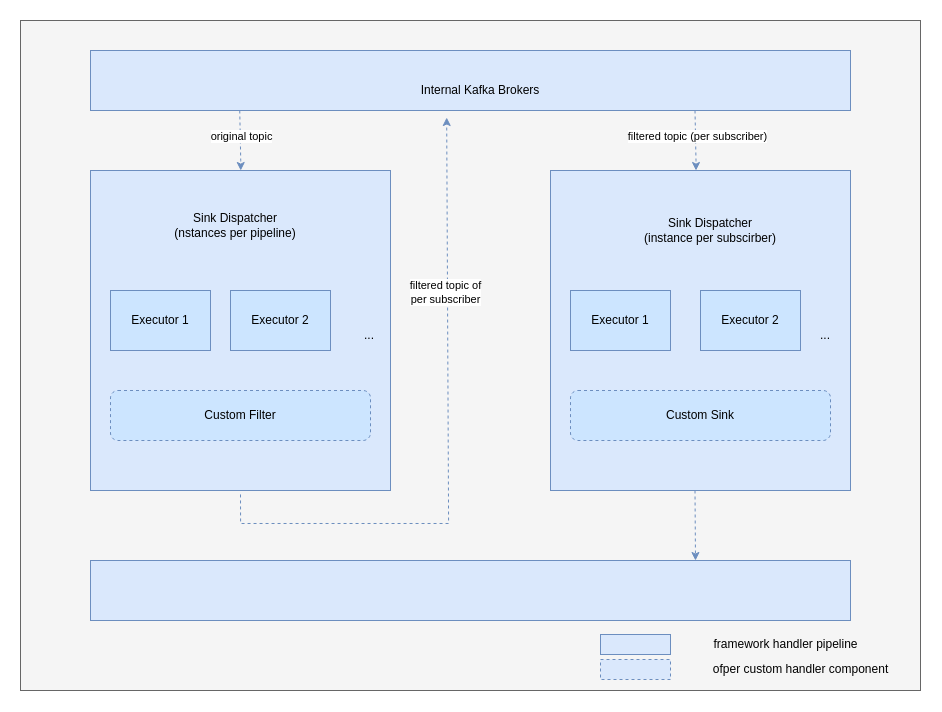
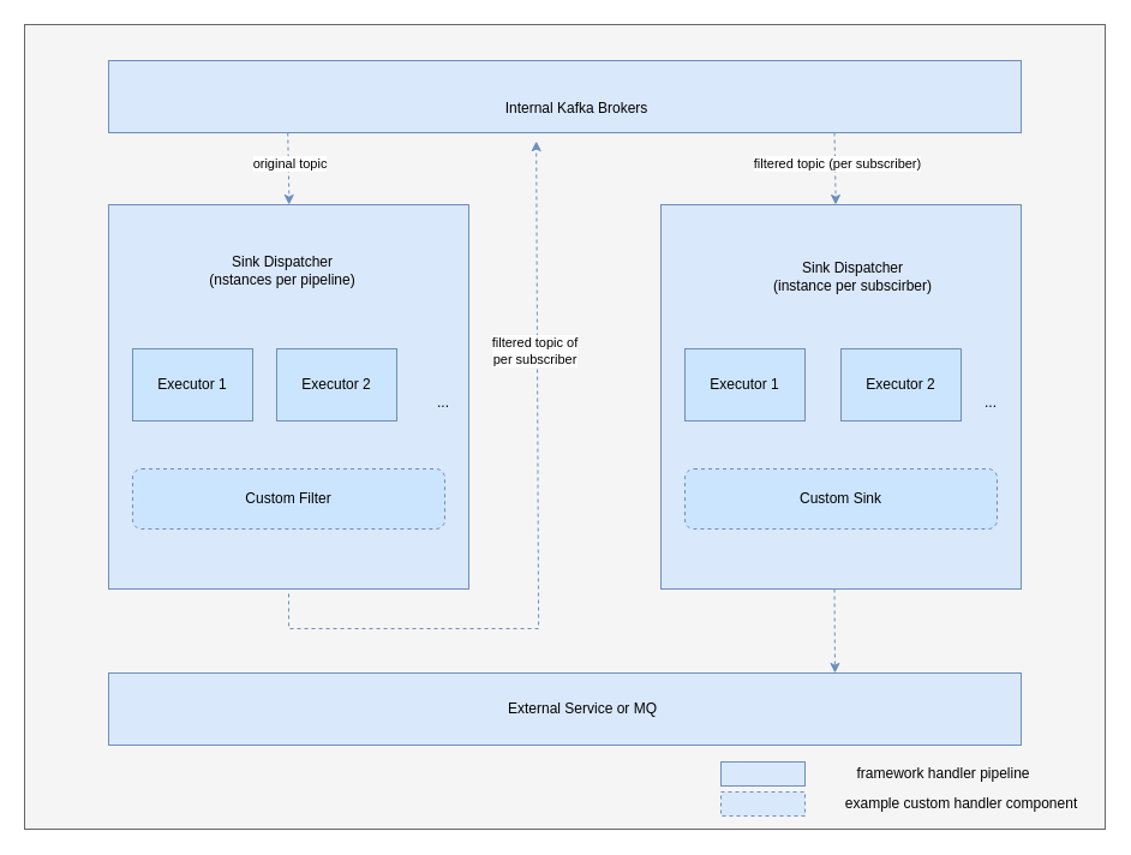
  <mxCell id="0" />
  <mxCell id="1" parent="0" />
  <mxCell id="2" value="" style="rounded=0;whiteSpace=wrap;html=1;fillColor=#f5f5f5;strokeColor=#666666;fontColor=#333333;" parent="1" vertex="1"><mxGeometry x="20" y="20" width="900" height="670" as="geometry" /></mxCell>
  <mxCell id="3" value="" style="rounded=0;whiteSpace=wrap;html=1;fillColor=#dae8fc;strokeColor=#6c8ebf;" parent="1" vertex="1"><mxGeometry x="90" y="50" width="760" height="60" as="geometry" /></mxCell>
  <mxCell id="4" value="" style="rounded=0;whiteSpace=wrap;html=1;fillColor=#dae8fc;strokeColor=#6c8ebf;" parent="1" vertex="1"><mxGeometry x="90" y="560" width="760" height="60" as="geometry" /></mxCell>
  <mxCell id="5" value="Internal Kafka Brokers" style="text;html=1;strokeColor=none;fillColor=none;align=center;verticalAlign=middle;whiteSpace=wrap;rounded=0;" parent="1" vertex="1"><mxGeometry x="415" y="75" width="130" height="30" as="geometry" /></mxCell>
+ <mxCell id="6" value="External Service or MQ" style="text;html=1;strokeColor=none;fillColor=none;align=center;verticalAlign=middle;whiteSpace=wrap;rounded=0;" parent="1" vertex="1"><mxGeometry x="420" y="575" width="130" height="30" as="geometry" /></mxCell>
  <mxCell id="7" value="" style="rounded=0;whiteSpace=wrap;html=1;fillColor=#dae8fc;strokeColor=#6c8ebf;" parent="1" vertex="1"><mxGeometry x="90" y="170" width="300" height="320" as="geometry" /></mxCell>
  <mxCell id="8" value="" style="rounded=0;whiteSpace=wrap;html=1;fillColor=#dae8fc;strokeColor=#6c8ebf;" parent="1" vertex="1"><mxGeometry x="550" y="170" width="300" height="320" as="geometry" /></mxCell>
  <mxCell id="9" value="Sink Dispatcher&lt;br&gt;(nstances per pipeline)" style="text;html=1;strokeColor=none;fillColor=none;align=center;verticalAlign=middle;whiteSpace=wrap;rounded=0;" parent="1" vertex="1"><mxGeometry x="140" y="210" width="190" height="30" as="geometry" /></mxCell>
  <mxCell id="10" value="Sink Dispatcher&lt;br&gt;(instance per subscirber)" style="text;html=1;strokeColor=none;fillColor=none;align=center;verticalAlign=middle;whiteSpace=wrap;rounded=0;" parent="1" vertex="1"><mxGeometry x="615" y="215" width="190" height="30" as="geometry" /></mxCell>
  <mxCell id="11" value="Executor 1" style="rounded=0;whiteSpace=wrap;html=1;fillColor=#CCE5FF;strokeColor=#6c8ebf;" parent="1" vertex="1"><mxGeometry x="110" y="290" width="100" height="60" as="geometry" /></mxCell>
  <mxCell id="12" value="Executor&amp;nbsp;1" style="rounded=0;whiteSpace=wrap;html=1;fillColor=#CCE5FF;strokeColor=#6c8ebf;" parent="1" vertex="1"><mxGeometry x="570" y="290" width="100" height="60" as="geometry" /></mxCell>
  <mxCell id="13" value="Executor&amp;nbsp;2" style="rounded=0;whiteSpace=wrap;html=1;fillColor=#CCE5FF;strokeColor=#6c8ebf;" parent="1" vertex="1"><mxGeometry x="230" y="290" width="100" height="60" as="geometry" /></mxCell>
  <mxCell id="14" value="Executor&amp;nbsp;2" style="rounded=0;whiteSpace=wrap;html=1;fillColor=#CCE5FF;strokeColor=#6c8ebf;" parent="1" vertex="1"><mxGeometry x="700" y="290" width="100" height="60" as="geometry" /></mxCell>
  <mxCell id="15" value="..." style="text;html=1;strokeColor=none;fillColor=none;align=center;verticalAlign=middle;whiteSpace=wrap;rounded=0;" parent="1" vertex="1"><mxGeometry x="810" y="320" width="30" height="30" as="geometry" /></mxCell>
  <mxCell id="16" value="..." style="text;html=1;strokeColor=none;fillColor=none;align=center;verticalAlign=middle;whiteSpace=wrap;rounded=0;" parent="1" vertex="1"><mxGeometry x="354" y="320" width="30" height="30" as="geometry" /></mxCell>
  <mxCell id="17" value="" style="endArrow=classic;html=1;rounded=0;entryX=0.458;entryY=1.067;entryDx=0;entryDy=0;entryPerimeter=0;exitX=0.473;exitY=1.003;exitDx=0;exitDy=0;exitPerimeter=0;dashed=1;fillColor=#dae8fc;strokeColor=#6c8ebf;" parent="1" edge="1"><mxGeometry width="50" height="50" relative="1" as="geometry"><mxPoint x="240" y="493.95" as="sourcePoint" /><mxPoint x="446.18" y="117.01" as="targetPoint" /><Array as="points"><mxPoint x="240.1" y="522.99" /><mxPoint x="448.1" y="522.99" /></Array></mxGeometry></mxCell>
  <mxCell id="18" value="filtered topic of&lt;br style=&quot;border-color: var(--border-color);&quot;&gt;per subscriber" style="edgeLabel;html=1;align=center;verticalAlign=middle;resizable=0;points=[];" parent="17" vertex="1" connectable="0"><mxGeometry x="0.459" y="3" relative="1" as="geometry"><mxPoint as="offset" /></mxGeometry></mxCell>
  <mxCell id="19" value="" style="endArrow=classic;html=1;rounded=0;dashed=1;fillColor=#dae8fc;strokeColor=#6c8ebf;" parent="1" edge="1"><mxGeometry width="50" height="50" relative="1" as="geometry"><mxPoint x="694.5" y="110" as="sourcePoint" /><mxPoint x="695.5" y="170" as="targetPoint" /><Array as="points"><mxPoint x="695.5" y="160" /></Array></mxGeometry></mxCell>
  <mxCell id="20" value="filtered topic (per subscriber)" style="edgeLabel;html=1;align=center;verticalAlign=middle;resizable=0;points=[];" parent="19" vertex="1" connectable="0"><mxGeometry x="-0.144" y="1" relative="1" as="geometry"><mxPoint as="offset" /></mxGeometry></mxCell>
  <mxCell id="21" value="" style="endArrow=classic;html=1;rounded=0;dashed=1;fillColor=#dae8fc;strokeColor=#6c8ebf;" parent="1" edge="1"><mxGeometry width="50" height="50" relative="1" as="geometry"><mxPoint x="694.5" y="490" as="sourcePoint" /><mxPoint x="695" y="560" as="targetPoint" /><Array as="points" /></mxGeometry></mxCell>
  <mxCell id="22" value="Custom Filter" style="whiteSpace=wrap;html=1;fillColor=#CCE5FF;strokeColor=#6c8ebf;dashed=1;rounded=1;" parent="1" vertex="1"><mxGeometry x="110" y="390" width="260" height="50" as="geometry" /></mxCell>
  <mxCell id="23" value="Custom Sink" style="whiteSpace=wrap;html=1;fillColor=#CCE5FF;strokeColor=#6c8ebf;dashed=1;rounded=1;" parent="1" vertex="1"><mxGeometry x="570" y="390" width="260" height="50" as="geometry" /></mxCell>
  <mxCell id="24" value="" style="rounded=0;whiteSpace=wrap;html=1;fillColor=#dae8fc;strokeColor=#6c8ebf;" parent="1" vertex="1"><mxGeometry x="600" y="634" width="70" height="20" as="geometry" /></mxCell>
  <mxCell id="25" value="" style="rounded=0;whiteSpace=wrap;html=1;dashed=1;fillColor=#dae8fc;strokeColor=#6c8ebf;" parent="1" vertex="1"><mxGeometry x="600" y="659" width="70" height="20" as="geometry" /></mxCell>
  <mxCell id="26" value="framework handler pipeline" style="text;html=1;align=center;verticalAlign=middle;resizable=0;points=[];autosize=1;strokeColor=none;fillColor=none;" parent="1" vertex="1"><mxGeometry x="690" y="629" width="190" height="30" as="geometry" /></mxCell>
- <mxCell id="27" value="ofper custom handler component" style="text;html=1;align=center;verticalAlign=middle;resizable=0;points=[];autosize=1;strokeColor=none;fillColor=none;" parent="1" vertex="1"><mxGeometry x="690" y="654" width="220" height="30" as="geometry" /></mxCell>
+ <mxCell id="27" value="example custom handler component" style="text;html=1;align=center;verticalAlign=middle;resizable=0;points=[];autosize=1;strokeColor=none;fillColor=none;" parent="1" vertex="1"><mxGeometry x="690" y="654" width="220" height="30" as="geometry" /></mxCell>
  <mxCell id="28" value="" style="endArrow=classic;html=1;rounded=0;dashed=1;fillColor=#dae8fc;strokeColor=#6c8ebf;" parent="1" edge="1"><mxGeometry width="50" height="50" relative="1" as="geometry"><mxPoint x="239.24" y="110" as="sourcePoint" /><mxPoint x="240.24" y="170" as="targetPoint" /><Array as="points"><mxPoint x="240.24" y="160" /></Array></mxGeometry></mxCell>
  <mxCell id="29" value="original topic" style="edgeLabel;html=1;align=center;verticalAlign=middle;resizable=0;points=[];" parent="28" vertex="1" connectable="0"><mxGeometry x="-0.144" y="1" relative="1" as="geometry"><mxPoint as="offset" /></mxGeometry></mxCell>
